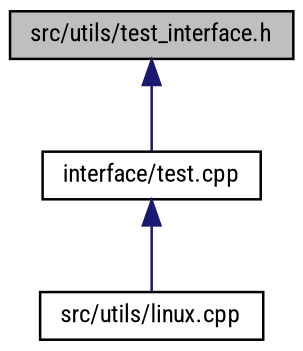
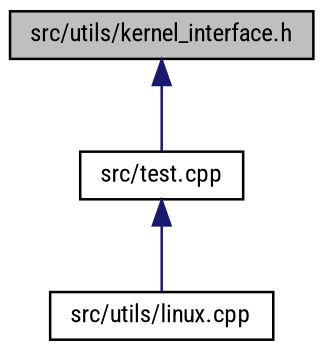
  digraph {
    fontname="Roboto Condensed"
    node [color=black fillcolor=white fontname="Roboto Condensed" fontsize=10 shape=record style=filled]
    edge [color=midnightblue dir=back fontname="Roboto Condensed" fontsize=10 labelfontname=Helvetica labelfontsize=10 style=solid]
-   n1 [fillcolor=grey75 fontcolor=black height=0.2 label="src/utils/test_interface.h" width=0.4]
-   n2 [height=0.2 label="interface/test.cpp" width=0.4]
+   n1 [fillcolor=grey75 fontcolor=black height=0.2 label="src/utils/kernel_interface.h" width=0.4]
+   n2 [height=0.2 label="src/test.cpp" width=0.4]
    n3 [height=0.2 label="src/utils/linux.cpp" width=0.4]
    n1 -> n2
    n2 -> n3
  }
